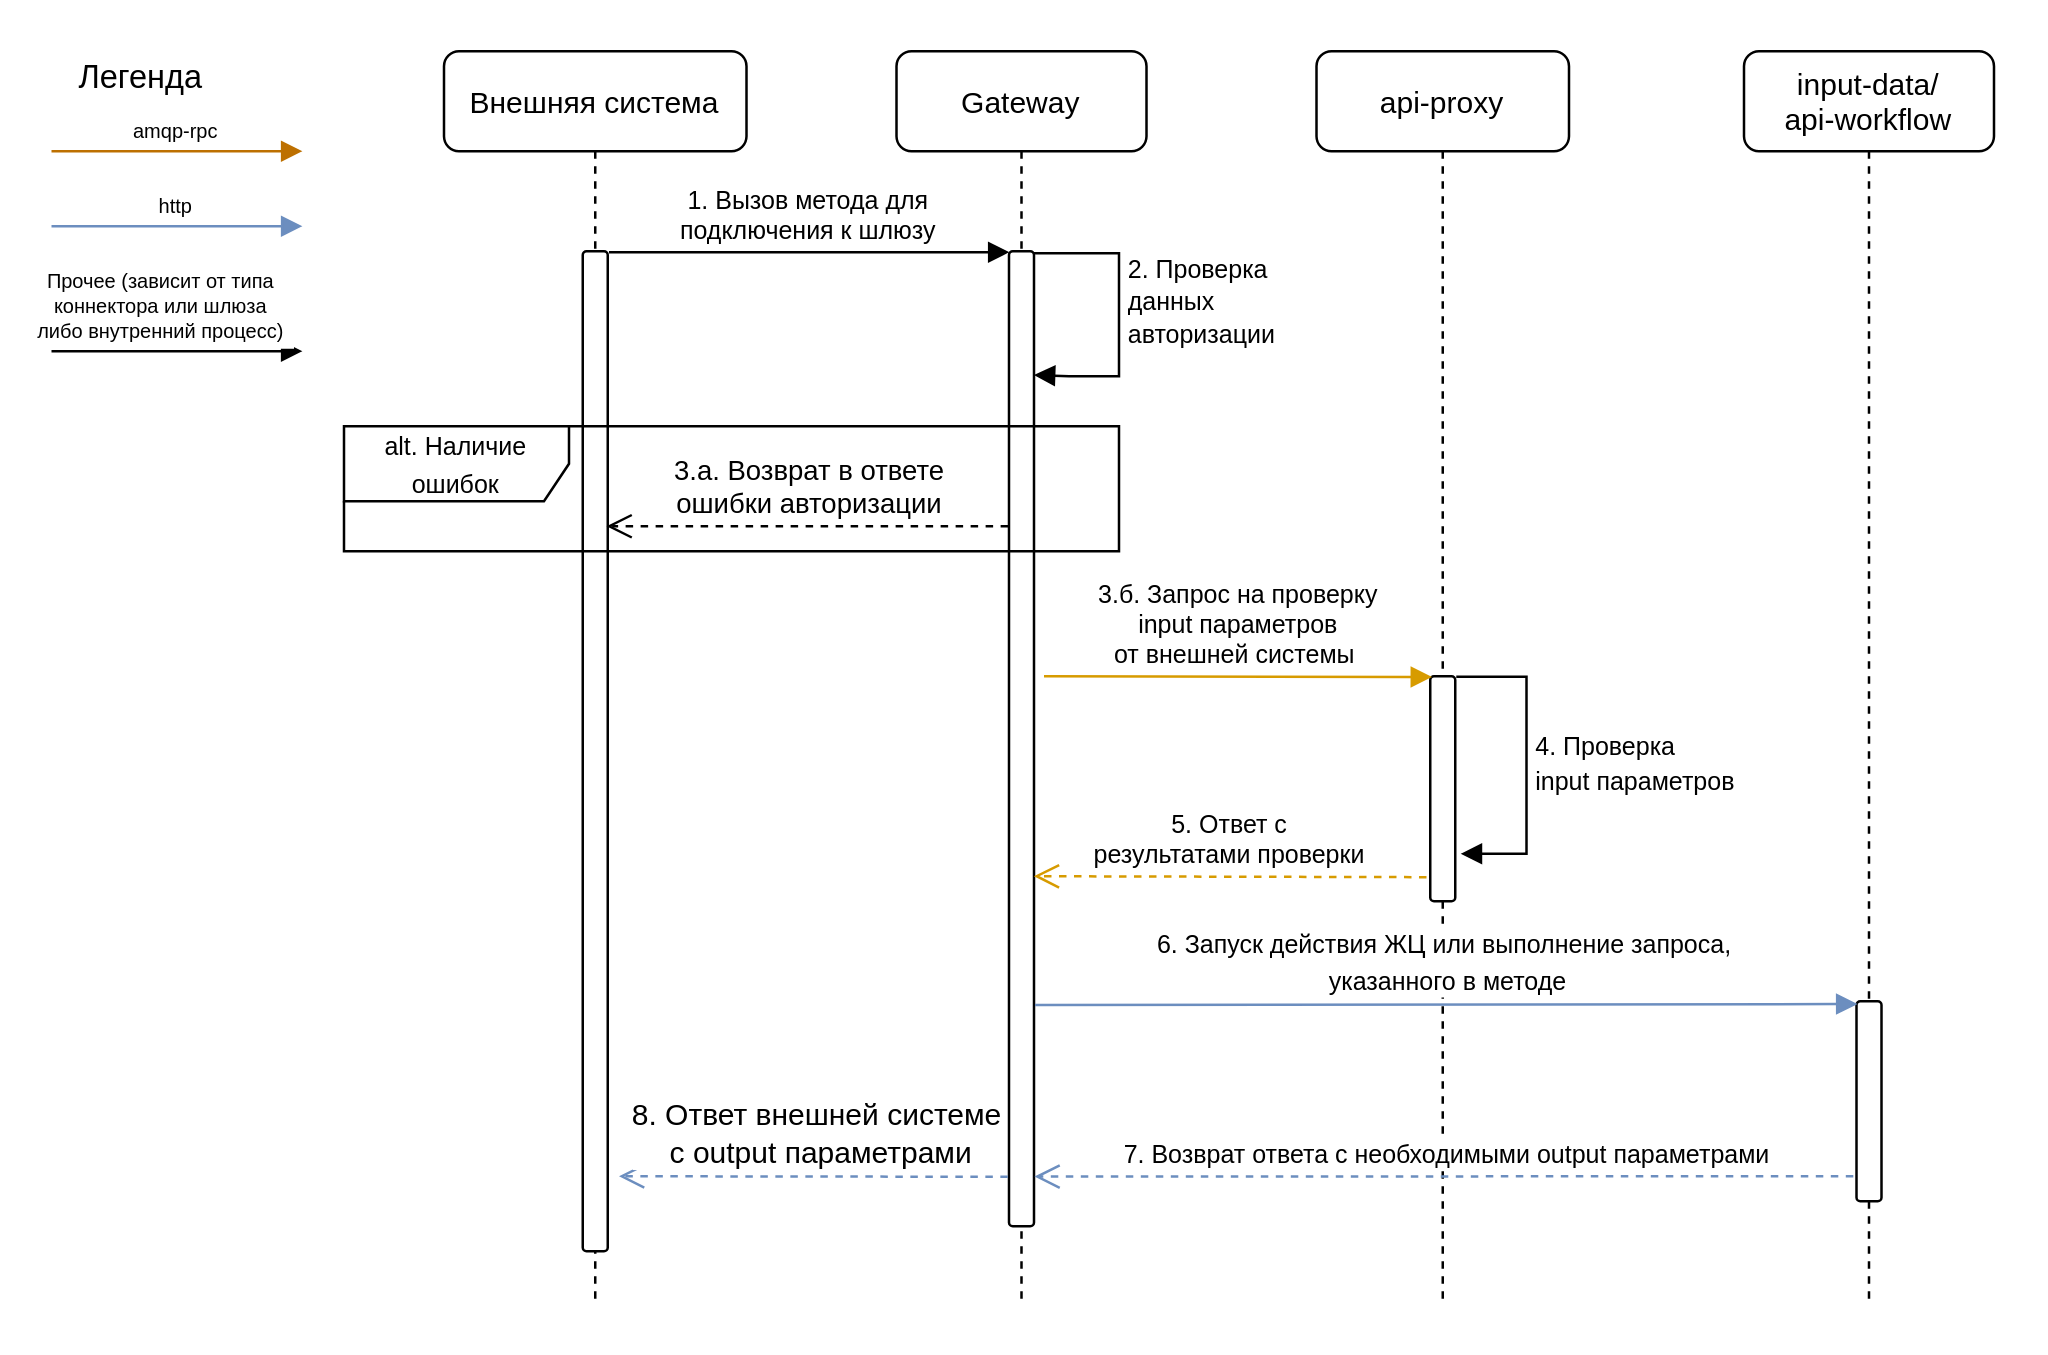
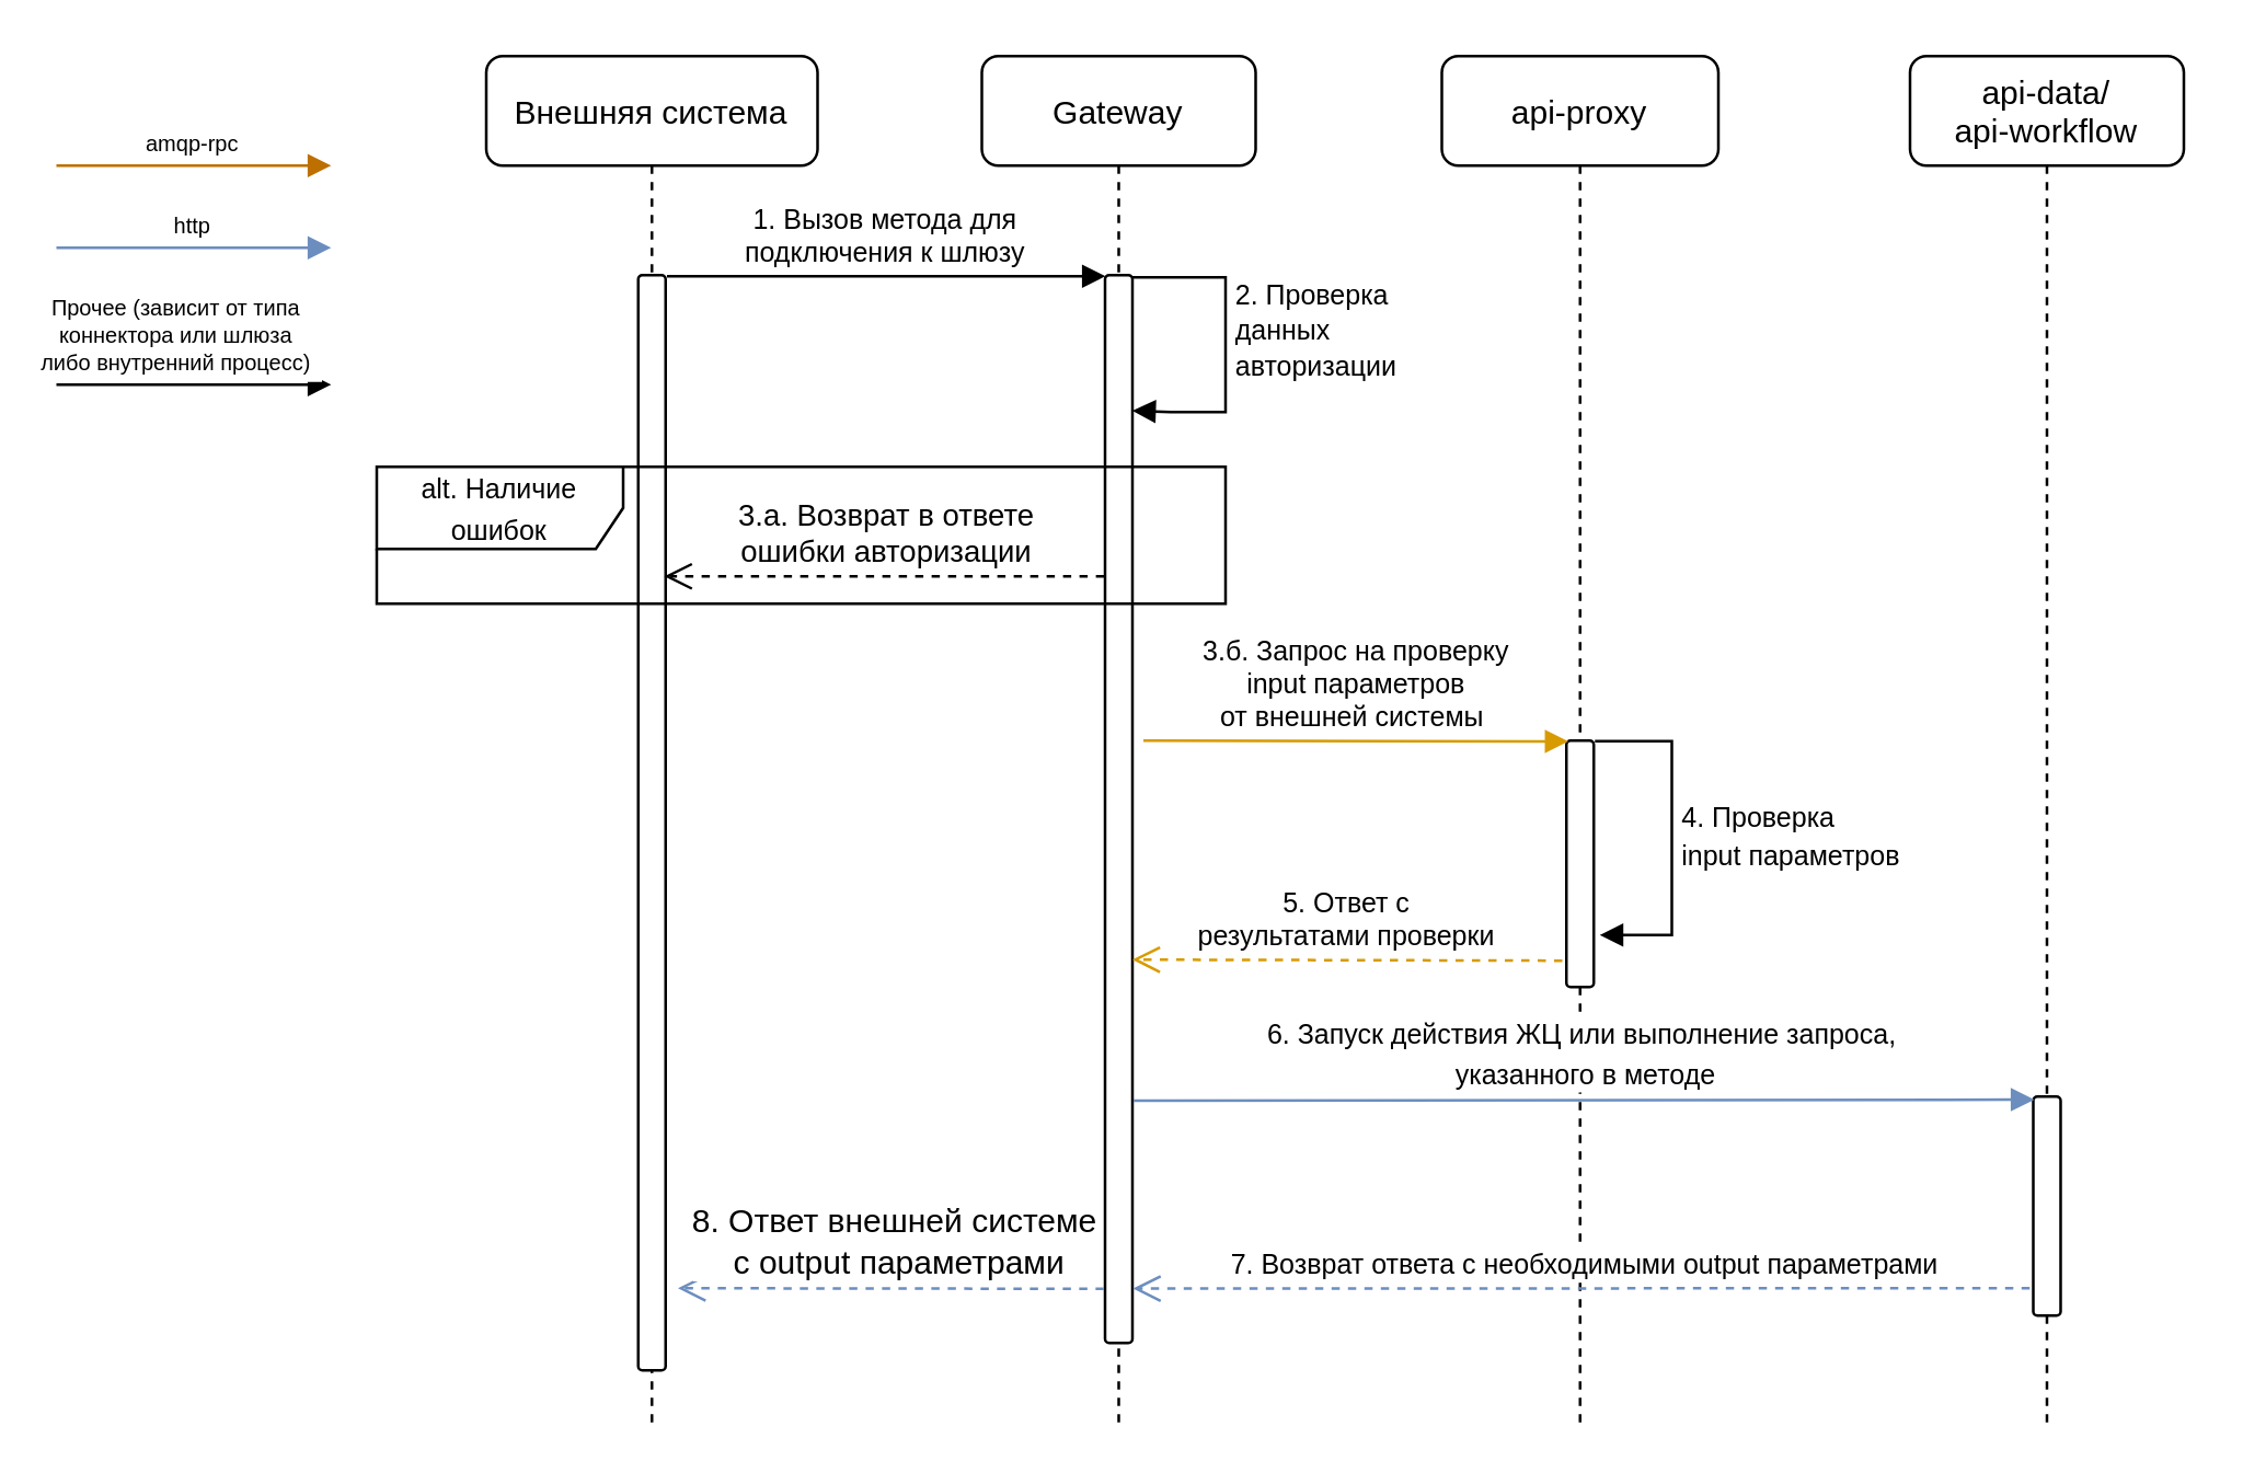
  <mxCell id="0" />
  <mxCell id="1" parent="0" />
  <mxCell id="2" value="amqp-rpc" style="verticalAlign=bottom;endArrow=block;shadow=0;strokeWidth=1;fontSize=8;entryX=-0.033;entryY=0.001;entryDx=0;entryDy=0;entryPerimeter=0;fillColor=#f0a30a;strokeColor=#BD7000;" parent="1" edge="1"><mxGeometry relative="1" as="geometry"><mxPoint x="20" y="60" as="sourcePoint" /><mxPoint x="120.37" y="60" as="targetPoint" /></mxGeometry></mxCell>
  <mxCell id="3" value="http" style="verticalAlign=bottom;endArrow=block;shadow=0;strokeWidth=1;fontSize=8;entryX=-0.033;entryY=0.001;entryDx=0;entryDy=0;entryPerimeter=0;gradientColor=#7ea6e0;fillColor=#dae8fc;strokeColor=#6c8ebf;" parent="1" edge="1"><mxGeometry relative="1" as="geometry"><mxPoint x="20" y="90" as="sourcePoint" /><mxPoint x="120.37" y="90" as="targetPoint" /></mxGeometry></mxCell>
  <mxCell id="4" value="Прочее (зависит от типа &#10;коннектора или шлюза&#10; либо внутренний процесс) " style="verticalAlign=bottom;endArrow=block;shadow=0;strokeWidth=1;fontSize=8;entryX=-0.033;entryY=0.001;entryDx=0;entryDy=0;entryPerimeter=0;" parent="1" edge="1"><mxGeometry x="-0.115" relative="1" as="geometry"><mxPoint x="20" y="140" as="sourcePoint" /><mxPoint x="120.37" y="140" as="targetPoint" /><mxPoint as="offset" /></mxGeometry></mxCell>
- <mxCell id="5" value="Легенда" style="text;html=1;strokeColor=none;fillColor=none;align=center;verticalAlign=middle;whiteSpace=wrap;rounded=0;fontSize=13;" parent="1" vertex="1"><mxGeometry x="36" y="20" width="40" height="20" as="geometry" /></mxCell>
  <mxCell id="6" value="Gateway" style="shape=umlLifeline;perimeter=lifelinePerimeter;container=1;collapsible=0;recursiveResize=0;rounded=1;shadow=0;strokeWidth=1;" parent="1" vertex="1"><mxGeometry x="358" y="20" width="100" height="500" as="geometry" /></mxCell>
  <mxCell id="7" value="" style="points=[];perimeter=orthogonalPerimeter;rounded=1;shadow=0;strokeWidth=1;" parent="6" vertex="1"><mxGeometry x="45" y="80" width="10" height="390" as="geometry" /></mxCell>
  <mxCell id="8" value="&lt;span style=&quot;font-size: 10px&quot;&gt;2. Проверка &lt;br&gt;данных&lt;br&gt;авторизации&lt;/span&gt;" style="html=1;align=left;spacingLeft=2;endArrow=block;rounded=1;edgeStyle=orthogonalEdgeStyle;curved=0;rounded=0;exitX=0.974;exitY=0.002;exitDx=0;exitDy=0;exitPerimeter=0;entryX=0.994;entryY=0.127;entryDx=0;entryDy=0;entryPerimeter=0;" parent="6" source="7" target="7" edge="1"><mxGeometry x="-0.106" relative="1" as="geometry"><mxPoint x="168" y="130" as="sourcePoint" /><Array as="points"><mxPoint x="89" y="81" /><mxPoint x="89" y="130" /><mxPoint x="69" y="130" /><mxPoint x="69" y="130" /></Array><mxPoint x="168" y="170" as="targetPoint" /><mxPoint as="offset" /></mxGeometry></mxCell>
  <mxCell id="9" value="Внешняя система" style="shape=umlLifeline;perimeter=lifelinePerimeter;container=1;collapsible=0;recursiveResize=0;rounded=1;shadow=0;strokeWidth=1;" parent="1" vertex="1"><mxGeometry x="177" y="20" width="121" height="500" as="geometry" /></mxCell>
  <mxCell id="10" value="api-proxy" style="shape=umlLifeline;perimeter=lifelinePerimeter;container=1;collapsible=0;recursiveResize=0;rounded=1;shadow=0;strokeWidth=1;" parent="1" vertex="1"><mxGeometry x="526" y="20" width="101" height="500" as="geometry" /></mxCell>
  <mxCell id="11" value="" style="points=[];perimeter=orthogonalPerimeter;rounded=1;shadow=0;strokeWidth=1;" parent="10" vertex="1"><mxGeometry x="45.5" y="250" width="10" height="90" as="geometry" /></mxCell>
  <mxCell id="12" value="&lt;font style=&quot;font-size: 10px&quot;&gt;4. Проверка&lt;br&gt;input параметров&lt;br&gt;&lt;/font&gt;" style="html=1;align=left;spacingLeft=2;endArrow=block;rounded=1;edgeStyle=orthogonalEdgeStyle;curved=0;rounded=0;exitX=1.041;exitY=0.002;exitDx=0;exitDy=0;exitPerimeter=0;entryX=1.217;entryY=0.789;entryDx=0;entryDy=0;entryPerimeter=0;" parent="10" source="11" target="11" edge="1"><mxGeometry relative="1" as="geometry"><mxPoint x="61" y="250.0" as="sourcePoint" /><Array as="points"><mxPoint x="84" y="250" /><mxPoint x="84" y="321" /></Array><mxPoint x="61.83" y="300.96" as="targetPoint" /></mxGeometry></mxCell>
- <mxCell id="13" value="input-data/&#10;api-workflow" style="shape=umlLifeline;perimeter=lifelinePerimeter;container=1;collapsible=0;recursiveResize=0;rounded=1;shadow=0;strokeWidth=1;" parent="1" vertex="1"><mxGeometry x="697" y="20" width="100" height="500" as="geometry" /></mxCell>
+ <mxCell id="13" value="api-data/&#10;api-workflow" style="shape=umlLifeline;perimeter=lifelinePerimeter;container=1;collapsible=0;recursiveResize=0;rounded=1;shadow=0;strokeWidth=1;" parent="1" vertex="1"><mxGeometry x="697" y="20" width="100" height="500" as="geometry" /></mxCell>
  <mxCell id="14" value="" style="points=[];perimeter=orthogonalPerimeter;rounded=1;shadow=0;strokeWidth=1;" parent="13" vertex="1"><mxGeometry x="45" y="380" width="10" height="80" as="geometry" /></mxCell>
  <mxCell id="15" value="" style="points=[];perimeter=orthogonalPerimeter;rounded=1;shadow=0;strokeWidth=1;" parent="1" vertex="1"><mxGeometry x="232.5" y="100" width="10" height="400" as="geometry" /></mxCell>
  <mxCell id="16" value="1. Вызов метода для &#10;подключения к шлюзу" style="verticalAlign=bottom;endArrow=block;shadow=0;strokeWidth=1;fontSize=10;exitX=1.05;exitY=0.001;exitDx=0;exitDy=0;exitPerimeter=0;entryX=0.019;entryY=0.001;entryDx=0;entryDy=0;entryPerimeter=0;" parent="1" source="15" target="7" edge="1"><mxGeometry relative="1" as="geometry"><mxPoint x="347" y="130" as="sourcePoint" /><mxPoint x="347" y="390" as="targetPoint" /></mxGeometry></mxCell>
  <mxCell id="17" value="3.a. Возврат в ответе &lt;br&gt;ошибки авторизации" style="html=1;verticalAlign=bottom;endArrow=open;dashed=1;endSize=8;edgeStyle=elbowEdgeStyle;elbow=vertical;curved=0;rounded=1;exitX=-0.035;exitY=0.282;exitDx=0;exitDy=0;exitPerimeter=0;" parent="1" source="7" edge="1"><mxGeometry relative="1" as="geometry"><mxPoint x="647" y="210" as="sourcePoint" /><mxPoint x="242" y="210" as="targetPoint" /><Array as="points"><mxPoint x="317" y="210" /></Array></mxGeometry></mxCell>
  <mxCell id="18" value="3.б. Запрос на проверку&#10;input параметров &#10;от внешней системы " style="verticalAlign=bottom;endArrow=block;shadow=0;strokeWidth=1;fontSize=10;gradientColor=#ffa500;fillColor=#ffcd28;strokeColor=#d79b00;entryX=0.073;entryY=0.003;entryDx=0;entryDy=0;entryPerimeter=0;" parent="1" target="11" edge="1"><mxGeometry relative="1" as="geometry"><mxPoint x="417" y="270" as="sourcePoint" /><mxPoint x="567" y="270" as="targetPoint" /></mxGeometry></mxCell>
  <mxCell id="19" value="5. Ответ с &lt;br&gt;результатами проверки" style="html=1;verticalAlign=bottom;endArrow=open;dashed=1;endSize=8;fontSize=10;gradientColor=#ffa500;fillColor=#ffcd28;strokeColor=#d79b00;exitX=-0.15;exitY=0.893;exitDx=0;exitDy=0;exitPerimeter=0;entryX=0.994;entryY=0.641;entryDx=0;entryDy=0;entryPerimeter=0;" parent="1" source="11" target="7" edge="1"><mxGeometry relative="1" as="geometry"><mxPoint x="576.24" y="320" as="sourcePoint" /><mxPoint x="417" y="350" as="targetPoint" /></mxGeometry></mxCell>
  <mxCell id="20" value="&lt;font style=&quot;font-size: 10px&quot;&gt;6. Запуск действия&amp;nbsp;ЖЦ или выполнение запроса,&lt;br&gt;&amp;nbsp;указанного в методе&lt;/font&gt;" style="html=1;verticalAlign=bottom;endArrow=block;fontSize=12;gradientColor=#7ea6e0;fillColor=#dae8fc;strokeColor=#6c8ebf;entryX=0.038;entryY=0.014;entryDx=0;entryDy=0;entryPerimeter=0;exitX=1.042;exitY=0.773;exitDx=0;exitDy=0;exitPerimeter=0;" parent="1" source="7" target="14" edge="1"><mxGeometry width="80" relative="1" as="geometry"><mxPoint x="417" y="401" as="sourcePoint" /><mxPoint x="677" y="510" as="targetPoint" /></mxGeometry></mxCell>
  <mxCell id="21" value="&lt;font style=&quot;font-size: 10px&quot;&gt;7. Возврат ответа c необходимыми output параметрами&lt;br&gt;&lt;/font&gt;" style="html=1;verticalAlign=bottom;endArrow=open;dashed=1;endSize=8;fontSize=12;gradientColor=#7ea6e0;fillColor=#dae8fc;strokeColor=#6c8ebf;exitX=-0.128;exitY=0.875;exitDx=0;exitDy=0;exitPerimeter=0;entryX=1.018;entryY=0.949;entryDx=0;entryDy=0;entryPerimeter=0;" parent="1" source="14" target="7" edge="1"><mxGeometry x="-0.005" relative="1" as="geometry"><mxPoint x="738.47" y="472.14" as="sourcePoint" /><mxPoint x="417" y="472" as="targetPoint" /><mxPoint as="offset" /></mxGeometry></mxCell>
  <mxCell id="22" value="8. Ответ внешней системе&lt;br&gt;&amp;nbsp;с output параметрами" style="html=1;verticalAlign=bottom;endArrow=open;dashed=1;endSize=8;fontSize=12;gradientColor=#7ea6e0;fillColor=#dae8fc;strokeColor=#6c8ebf;exitX=0.067;exitY=0.9;exitDx=0;exitDy=0;exitPerimeter=0;" parent="1" edge="1"><mxGeometry x="-0.005" relative="1" as="geometry"><mxPoint x="402.54" y="470.22" as="sourcePoint" /><mxPoint x="247" y="470" as="targetPoint" /><mxPoint as="offset" /></mxGeometry></mxCell>
  <mxCell id="23" value="&lt;font style=&quot;font-size: 10px;&quot;&gt;alt. Наличие ошибок&lt;/font&gt;" style="shape=umlFrame;whiteSpace=wrap;html=1;pointerEvents=0;width=90;height=30;rounded=1;" parent="1" vertex="1"><mxGeometry x="137" y="170" width="310" height="50" as="geometry" /></mxCell>
